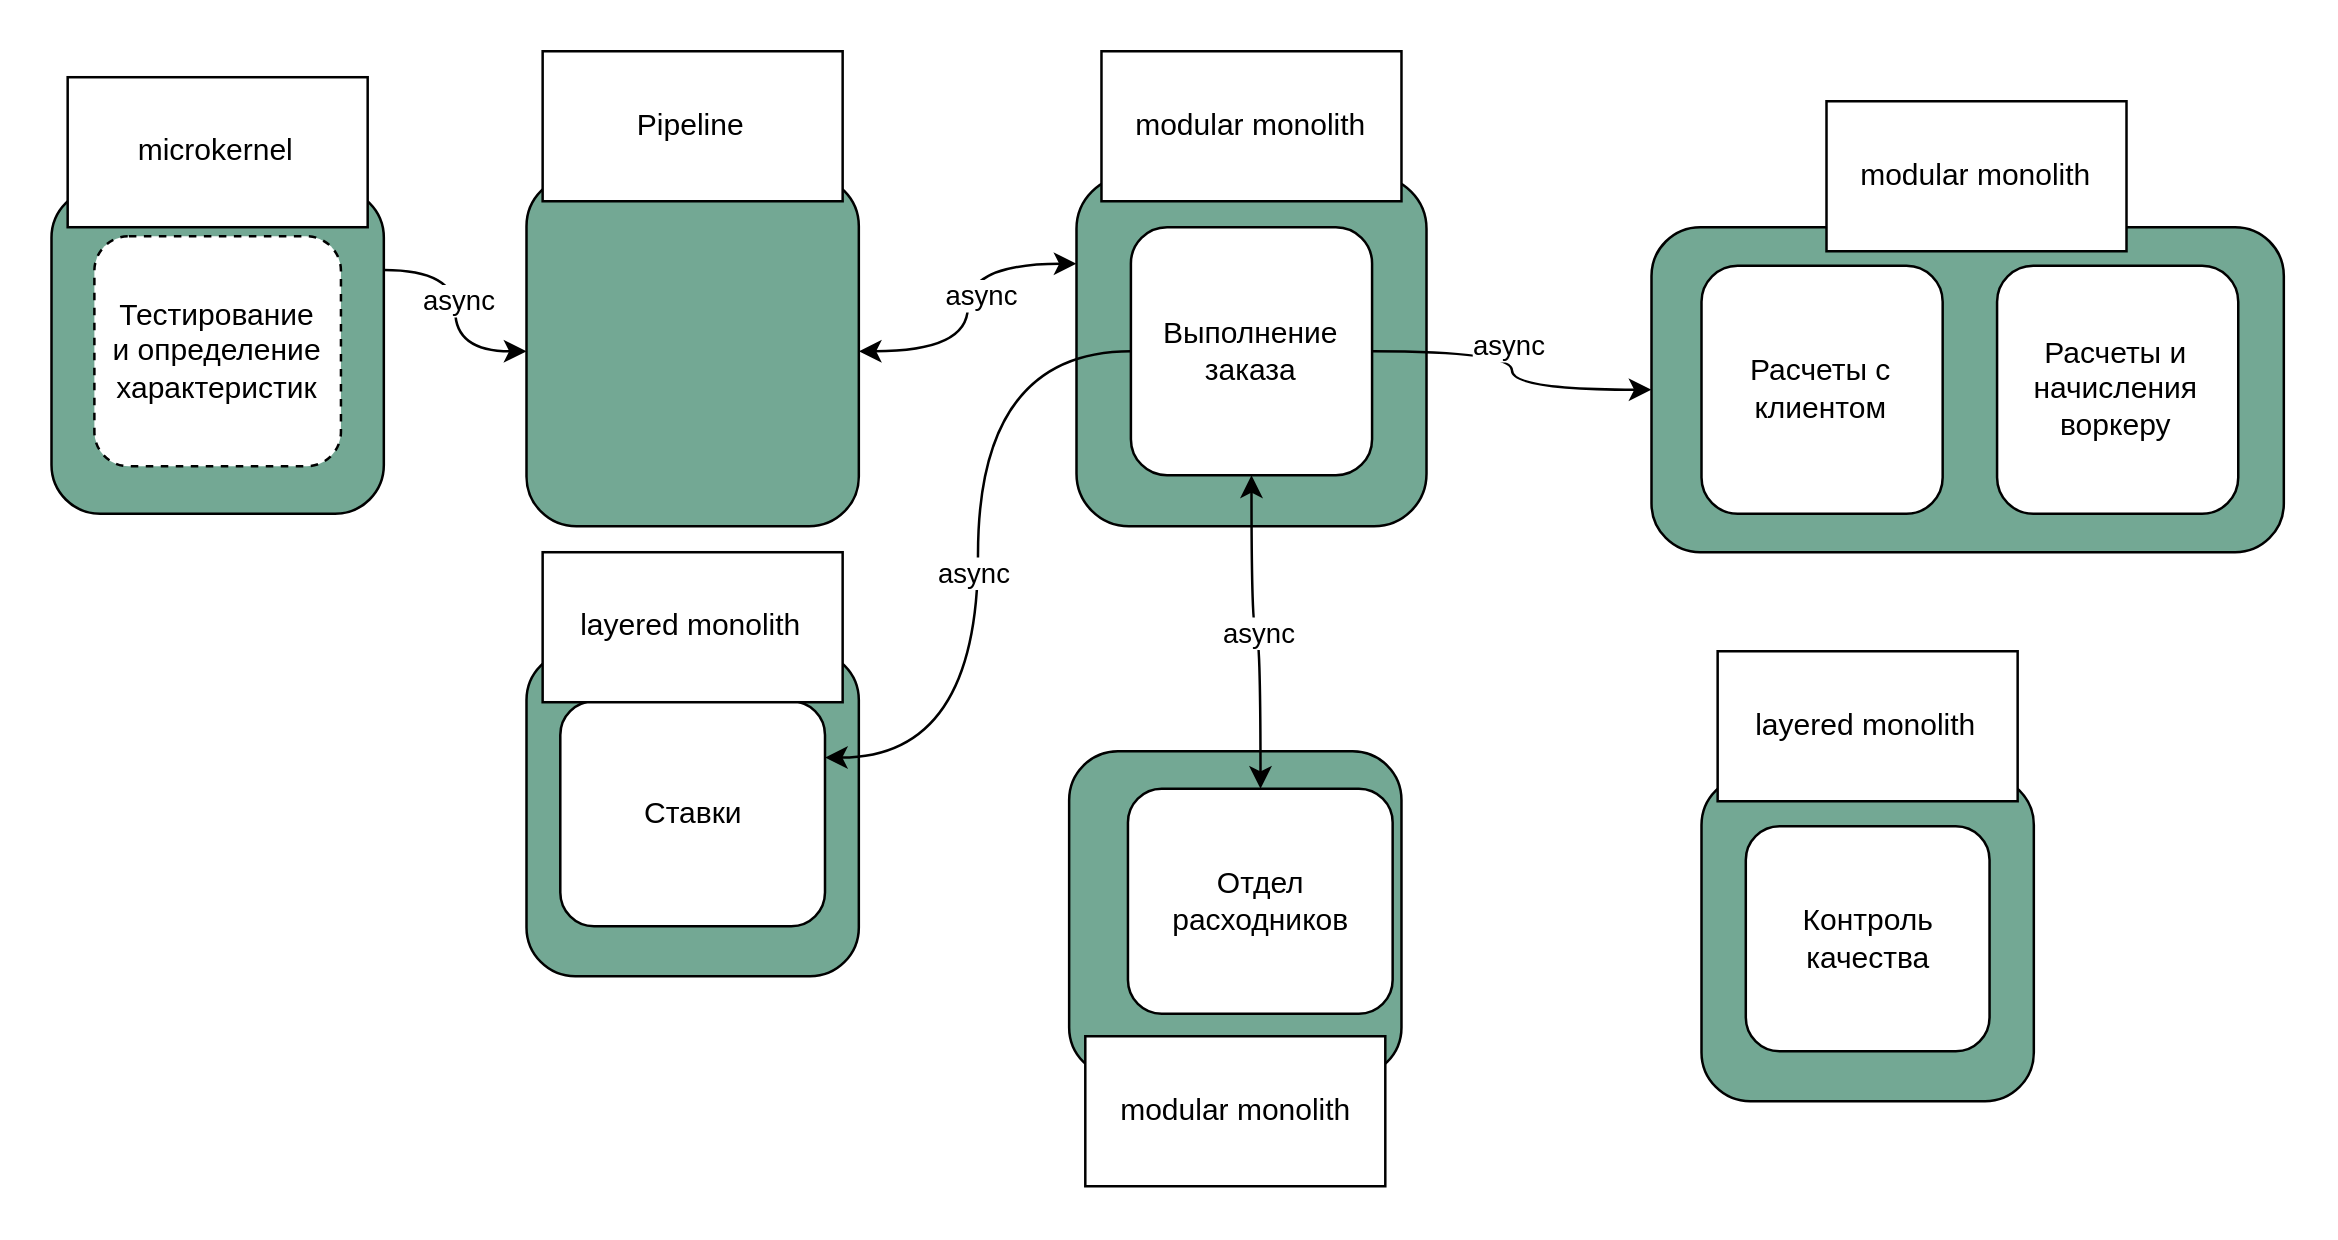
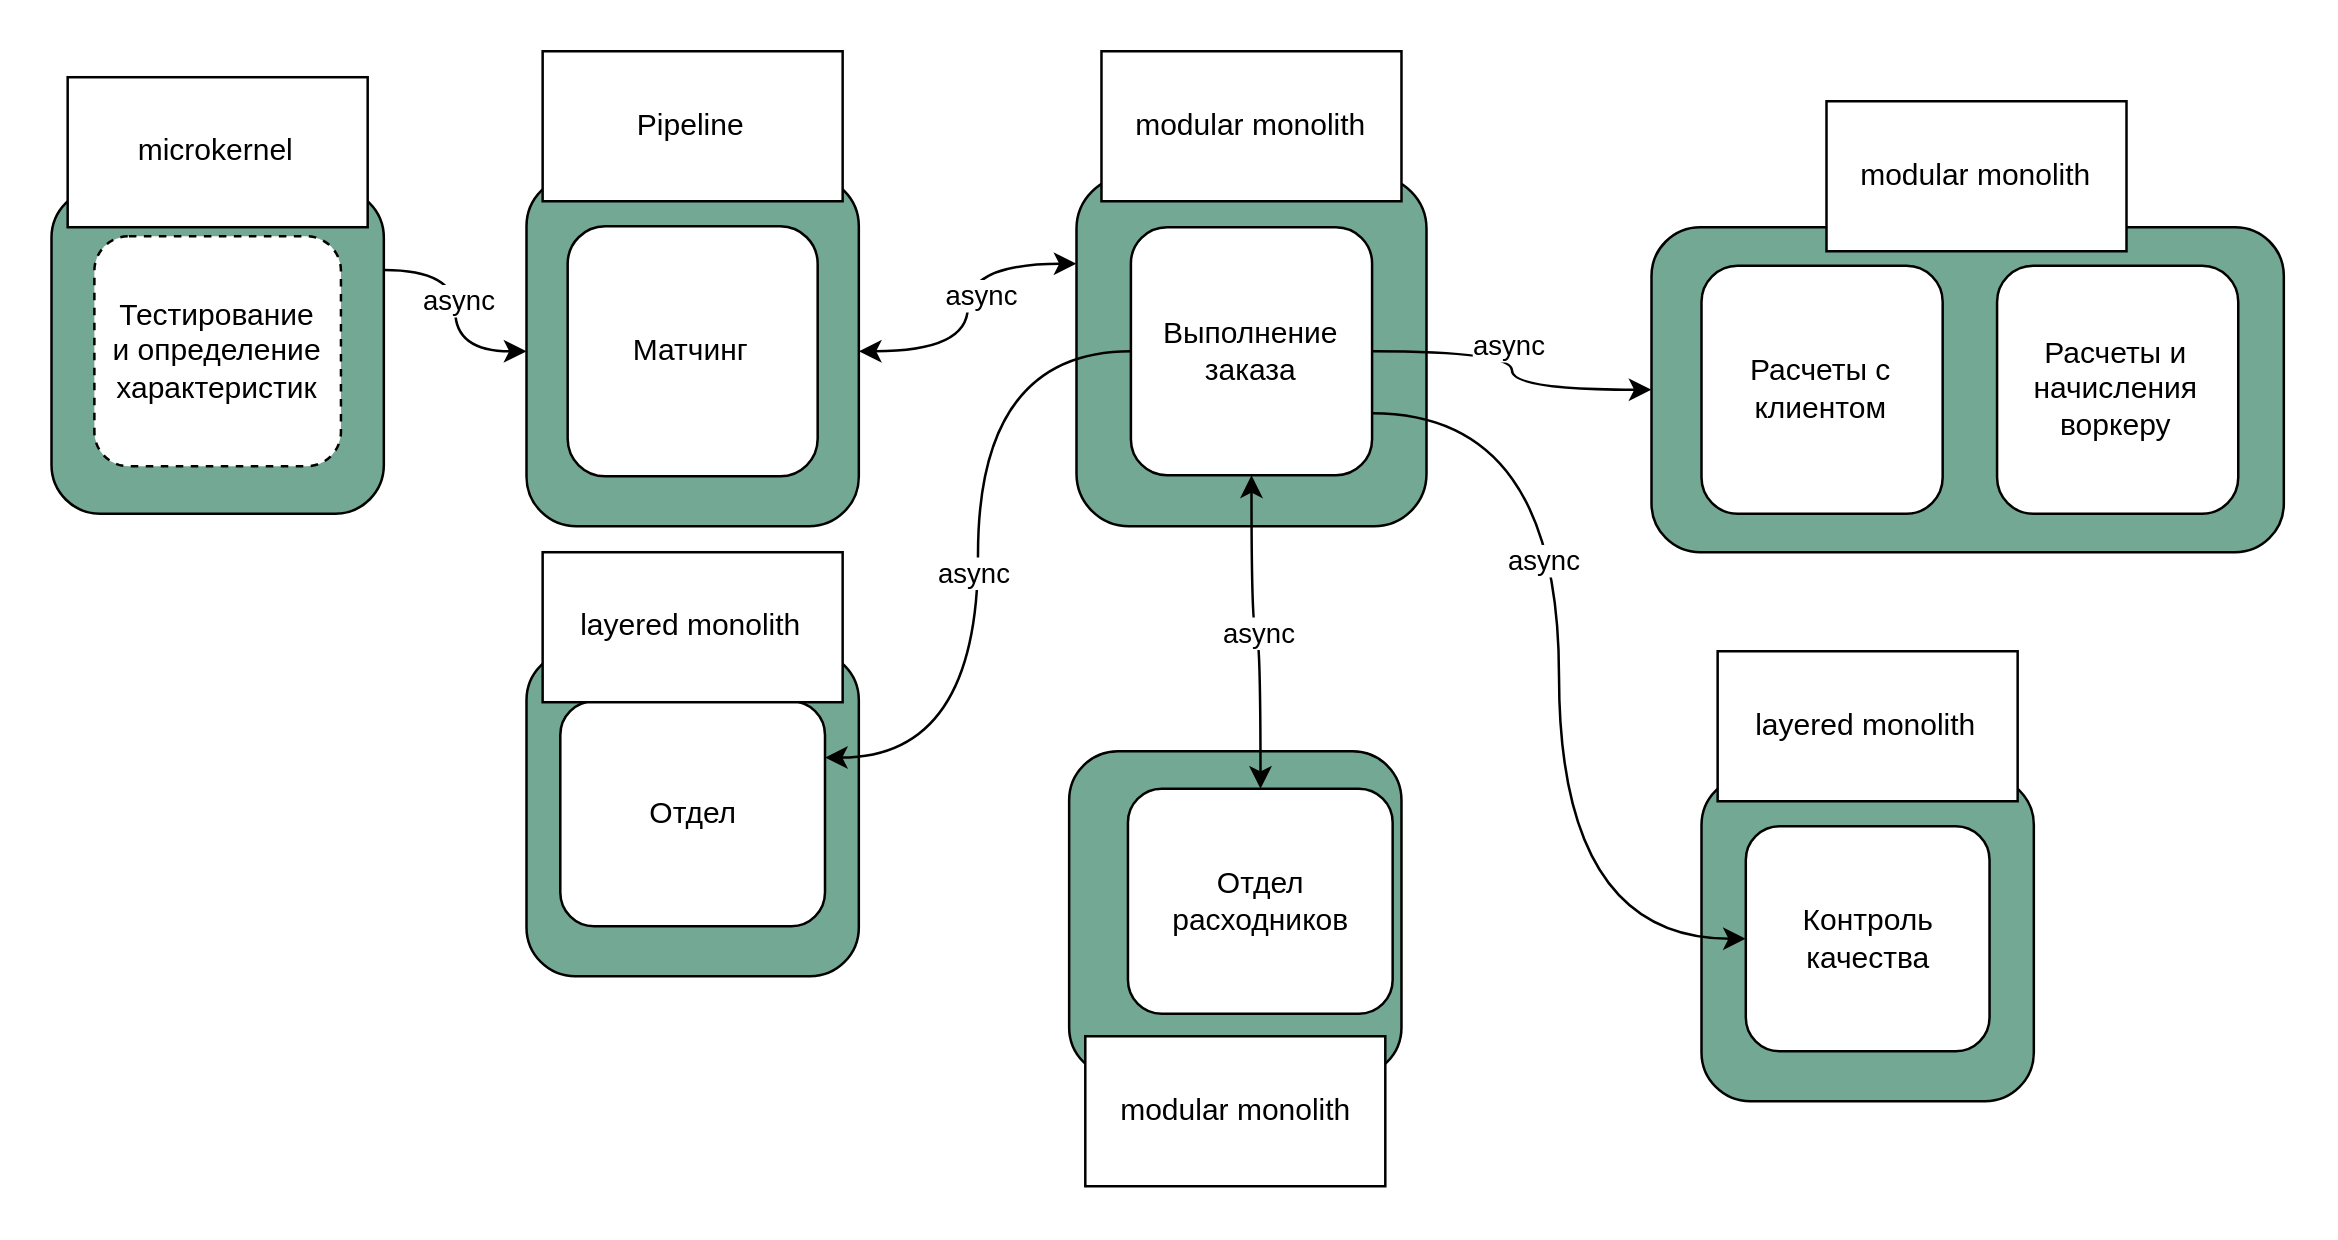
  <mxCell id="0" />
  <mxCell id="1" parent="0" />
  <mxCell id="2" style="edgeStyle=orthogonalEdgeStyle;orthogonalLoop=1;jettySize=auto;html=1;exitX=0;exitY=0.25;exitDx=0;exitDy=0;curved=1;startArrow=classic;startFill=1;" parent="1" source="4" target="9" edge="1"><mxGeometry relative="1" as="geometry" /></mxCell>
  <mxCell id="3" value="async" style="edgeLabel;html=1;align=center;verticalAlign=middle;resizable=0;points=[];" parent="2" vertex="1" connectable="0"><mxGeometry x="-0.08" y="5" relative="1" as="geometry"><mxPoint as="offset" /></mxGeometry></mxCell>
  <mxCell id="4" value="" style="rounded=1;whiteSpace=wrap;html=1;fillColor=#73a894;container=0;" parent="1" vertex="1"><mxGeometry x="430" y="70" width="140" height="140" as="geometry" /></mxCell>
  <mxCell id="5" value="" style="group" parent="1" vertex="1" connectable="0"><mxGeometry x="210" y="260" width="132.93" height="130" as="geometry" /></mxCell>
  <mxCell id="6" value="" style="rounded=1;whiteSpace=wrap;html=1;fillColor=#73a894;container=0;" parent="5" vertex="1"><mxGeometry width="132.93" height="130" as="geometry" /></mxCell>
- <mxCell id="7" value="Ставки" style="rounded=1;whiteSpace=wrap;html=1;" parent="5" vertex="1"><mxGeometry x="13.52" y="20" width="105.88" height="90" as="geometry" /></mxCell>
+ <mxCell id="7" value="Отдел" style="rounded=1;whiteSpace=wrap;html=1;" parent="5" vertex="1"><mxGeometry x="13.52" y="20" width="105.88" height="90" as="geometry" /></mxCell>
  <mxCell id="8" value="" style="group" parent="1" vertex="1" connectable="0"><mxGeometry x="210" y="70.01" width="132.93" height="140" as="geometry" /></mxCell>
  <mxCell id="9" value="" style="rounded=1;whiteSpace=wrap;html=1;fillColor=#73a894;container=0;" parent="8" vertex="1"><mxGeometry width="132.93" height="140" as="geometry" /></mxCell>
+ <mxCell id="10" value="Матчинг" style="rounded=1;whiteSpace=wrap;html=1;container=0;" parent="8" vertex="1"><mxGeometry x="16.47" y="20" width="100" height="100" as="geometry" /></mxCell>
  <mxCell id="11" value="" style="group" parent="1" vertex="1" connectable="0"><mxGeometry x="20" y="75.01" width="132.93" height="130" as="geometry" /></mxCell>
  <mxCell id="12" value="" style="rounded=1;whiteSpace=wrap;html=1;fillColor=#73a894;container=0;" parent="11" vertex="1"><mxGeometry width="132.93" height="130" as="geometry" /></mxCell>
  <mxCell id="13" value="Тестирование&lt;br&gt;и определение&lt;br&gt;характеристик" style="rounded=1;whiteSpace=wrap;html=1;dashed=1;" parent="11" vertex="1"><mxGeometry x="17.15" y="18.99" width="98.63" height="92.02" as="geometry" /></mxCell>
  <mxCell id="14" value="" style="group" parent="1" vertex="1" connectable="0"><mxGeometry x="680" y="310" width="132.93" height="130" as="geometry" /></mxCell>
  <mxCell id="15" value="" style="rounded=1;whiteSpace=wrap;html=1;fillColor=#73a894;container=0;" parent="14" vertex="1"><mxGeometry width="132.93" height="130" as="geometry" /></mxCell>
  <mxCell id="16" value="Контроль&lt;br&gt;качества" style="rounded=1;whiteSpace=wrap;html=1;" parent="14" vertex="1"><mxGeometry x="17.715" y="20" width="97.5" height="90" as="geometry" /></mxCell>
  <mxCell id="17" value="" style="group" parent="1" vertex="1" connectable="0"><mxGeometry x="427.06" y="300" width="132.93" height="130" as="geometry" /></mxCell>
  <mxCell id="18" value="" style="rounded=1;whiteSpace=wrap;html=1;fillColor=#73a894;container=0;" parent="17" vertex="1"><mxGeometry width="132.93" height="130" as="geometry" /></mxCell>
  <mxCell id="19" value="Отдел расходников" style="rounded=1;whiteSpace=wrap;html=1;" parent="17" vertex="1"><mxGeometry x="23.52" y="15" width="105.88" height="90" as="geometry" /></mxCell>
+ <mxCell id="20" style="edgeStyle=orthogonalEdgeStyle;orthogonalLoop=1;jettySize=auto;html=1;exitX=1;exitY=0.75;exitDx=0;exitDy=0;entryX=0;entryY=0.5;entryDx=0;entryDy=0;curved=1;endArrow=classic;endFill=1;" parent="1" source="28" target="16" edge="1"><mxGeometry relative="1" as="geometry" /></mxCell>
+ <mxCell id="21" value="async" style="edgeLabel;html=1;align=center;verticalAlign=middle;resizable=0;points=[];" parent="20" vertex="1" connectable="0"><mxGeometry x="-0.259" y="-7" relative="1" as="geometry"><mxPoint as="offset" /></mxGeometry></mxCell>
  <mxCell id="22" value="" style="edgeStyle=orthogonalEdgeStyle;orthogonalLoop=1;jettySize=auto;html=1;endArrow=classic;endFill=1;curved=1;exitX=0.5;exitY=1;exitDx=0;exitDy=0;startArrow=classic;startFill=1;" parent="1" source="28" target="19" edge="1"><mxGeometry relative="1" as="geometry" /></mxCell>
  <mxCell id="23" value="async" style="edgeLabel;html=1;align=center;verticalAlign=middle;resizable=0;points=[];" parent="22" vertex="1" connectable="0"><mxGeometry x="0.004" relative="1" as="geometry"><mxPoint as="offset" /></mxGeometry></mxCell>
  <mxCell id="24" value="" style="edgeStyle=orthogonalEdgeStyle;orthogonalLoop=1;jettySize=auto;html=1;curved=1;endArrow=classic;endFill=1;entryX=1;entryY=0.25;entryDx=0;entryDy=0;" parent="1" source="28" target="7" edge="1"><mxGeometry relative="1" as="geometry" /></mxCell>
  <mxCell id="25" value="async" style="edgeLabel;html=1;align=center;verticalAlign=middle;resizable=0;points=[];" parent="24" vertex="1" connectable="0"><mxGeometry x="0.056" y="-2" relative="1" as="geometry"><mxPoint as="offset" /></mxGeometry></mxCell>
  <mxCell id="26" style="edgeStyle=orthogonalEdgeStyle;orthogonalLoop=1;jettySize=auto;html=1;exitX=1;exitY=0.5;exitDx=0;exitDy=0;curved=1;" parent="1" source="28" target="32" edge="1"><mxGeometry relative="1" as="geometry" /></mxCell>
  <mxCell id="27" value="async" style="edgeLabel;html=1;align=center;verticalAlign=middle;resizable=0;points=[];" parent="26" vertex="1" connectable="0"><mxGeometry x="-0.149" y="3" relative="1" as="geometry"><mxPoint as="offset" /></mxGeometry></mxCell>
  <mxCell id="28" value="Выполнение заказа" style="rounded=1;whiteSpace=wrap;html=1;container=0;" parent="1" vertex="1"><mxGeometry x="451.76" y="90.39" width="96.47" height="99.23" as="geometry" /></mxCell>
  <mxCell id="29" style="edgeStyle=orthogonalEdgeStyle;orthogonalLoop=1;jettySize=auto;html=1;exitX=1;exitY=0.25;exitDx=0;exitDy=0;entryX=0;entryY=0.5;entryDx=0;entryDy=0;curved=1;" parent="1" source="12" target="9" edge="1"><mxGeometry relative="1" as="geometry" /></mxCell>
  <mxCell id="30" value="async" style="edgeLabel;html=1;align=center;verticalAlign=middle;resizable=0;points=[];" parent="29" vertex="1" connectable="0"><mxGeometry x="-0.09" y="1" relative="1" as="geometry"><mxPoint as="offset" /></mxGeometry></mxCell>
  <mxCell id="31" value="" style="group" parent="1" vertex="1" connectable="0"><mxGeometry x="780" y="90.39" width="132.93" height="130" as="geometry" /></mxCell>
  <mxCell id="32" value="" style="rounded=1;whiteSpace=wrap;html=1;fillColor=#73a894;container=0;" parent="31" vertex="1"><mxGeometry x="-120" width="252.93" height="130" as="geometry" /></mxCell>
  <mxCell id="33" value="Расчеты и начисления воркеру" style="rounded=1;whiteSpace=wrap;html=1;container=0;" parent="31" vertex="1"><mxGeometry x="18.23" y="15.38" width="96.47" height="99.23" as="geometry" /></mxCell>
  <mxCell id="34" value="Расчеты с клиентом" style="rounded=1;whiteSpace=wrap;html=1;container=0;" parent="31" vertex="1"><mxGeometry x="-100" y="15.38" width="96.47" height="99.23" as="geometry" /></mxCell>
  <mxCell id="35" value="Pipeline" style="rounded=0;whiteSpace=wrap;html=1;" vertex="1" parent="1"><mxGeometry x="216.46" y="20" width="120" height="60" as="geometry" /></mxCell>
  <mxCell id="36" value="modular monolith" style="rounded=0;whiteSpace=wrap;html=1;" vertex="1" parent="1"><mxGeometry x="730" y="40" width="120" height="60" as="geometry" /></mxCell>
  <mxCell id="37" value="layered monolith" style="rounded=0;whiteSpace=wrap;html=1;" vertex="1" parent="1"><mxGeometry x="216.46" y="220.39" width="120" height="60" as="geometry" /></mxCell>
  <mxCell id="38" value="microkernel" style="rounded=0;whiteSpace=wrap;html=1;" vertex="1" parent="1"><mxGeometry x="26.47" y="30.39" width="120" height="60" as="geometry" /></mxCell>
  <mxCell id="39" value="modular monolith" style="rounded=0;whiteSpace=wrap;html=1;" vertex="1" parent="1"><mxGeometry x="439.99" y="20" width="120" height="60" as="geometry" /></mxCell>
  <mxCell id="40" value="layered monolith" style="rounded=0;whiteSpace=wrap;html=1;" vertex="1" parent="1"><mxGeometry x="686.46" y="260" width="120" height="60" as="geometry" /></mxCell>
  <mxCell id="41" value="modular monolith" style="rounded=0;whiteSpace=wrap;html=1;" vertex="1" parent="1"><mxGeometry x="433.52" y="414" width="120" height="60" as="geometry" /></mxCell>
